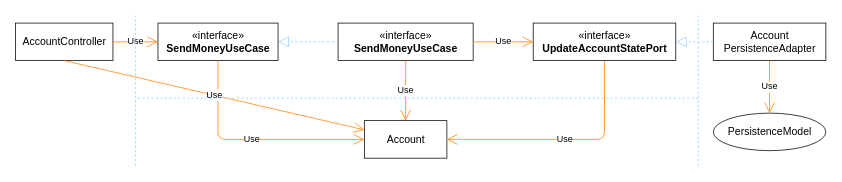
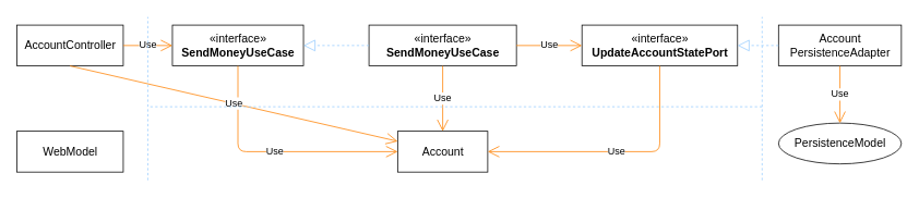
  <mxCell id="0" />
  <mxCell id="1" parent="0" />
  <mxCell id="2" value="«interface»&lt;br style=&quot;font-size: 14px;&quot;&gt;&lt;b style=&quot;font-size: 14px;&quot;&gt;SendMoneyUseCase&lt;/b&gt;" style="html=1;fontSize=14;" vertex="1" parent="1"><mxGeometry x="210" y="30" width="160" height="50" as="geometry" /></mxCell>
  <mxCell id="3" value="«interface»&lt;br style=&quot;font-size: 14px;&quot;&gt;&lt;b style=&quot;font-size: 14px;&quot;&gt;SendMoneyUseCase&lt;/b&gt;" style="html=1;fontSize=14;" vertex="1" parent="1"><mxGeometry x="450" y="30" width="180" height="50" as="geometry" /></mxCell>
  <mxCell id="4" value="«interface»&lt;br style=&quot;font-size: 14px&quot;&gt;&lt;b&gt;UpdateAccountStatePort&lt;/b&gt;" style="html=1;fontSize=14;" vertex="1" parent="1"><mxGeometry x="710" y="30" width="190" height="50" as="geometry" /></mxCell>
  <mxCell id="5" value="" style="endArrow=block;dashed=1;endFill=0;endSize=12;html=1;fontSize=14;strokeWidth=1;entryX=1;entryY=0.5;entryDx=0;entryDy=0;exitX=0;exitY=0.5;exitDx=0;exitDy=0;strokeColor=#99CCFF;" edge="1" parent="1" source="3" target="2"><mxGeometry width="160" relative="1" as="geometry"><mxPoint x="480" y="330" as="sourcePoint" /><mxPoint x="640" y="330" as="targetPoint" /></mxGeometry></mxCell>
  <mxCell id="6" value="Use" style="endArrow=open;endSize=12;html=1;fontSize=12;strokeColor=#FF8000;strokeWidth=1;exitX=1;exitY=0.5;exitDx=0;exitDy=0;entryX=0;entryY=0.5;entryDx=0;entryDy=0;" edge="1" parent="1" source="3" target="4"><mxGeometry width="160" relative="1" as="geometry"><mxPoint x="650" y="170" as="sourcePoint" /><mxPoint x="810" y="170" as="targetPoint" /></mxGeometry></mxCell>
  <mxCell id="7" value="Account" style="html=1;fontSize=14;" vertex="1" parent="1"><mxGeometry x="485" y="160" width="110" height="50" as="geometry" /></mxCell>
  <mxCell id="8" value="Use" style="endArrow=open;endSize=12;html=1;fontSize=12;strokeColor=#FF8000;strokeWidth=1;exitX=0.5;exitY=1;exitDx=0;exitDy=0;entryX=0.5;entryY=0;entryDx=0;entryDy=0;" edge="1" parent="1" source="3" target="7"><mxGeometry width="160" relative="1" as="geometry"><mxPoint x="630" y="180" as="sourcePoint" /><mxPoint x="720" y="180" as="targetPoint" /></mxGeometry></mxCell>
  <mxCell id="9" value="Use" style="endArrow=open;endSize=12;html=1;fontSize=12;strokeColor=#FF8000;strokeWidth=1;exitX=0.5;exitY=1;exitDx=0;exitDy=0;entryX=1;entryY=0.5;entryDx=0;entryDy=0;" edge="1" parent="1" source="4" target="7"><mxGeometry width="160" relative="1" as="geometry"><mxPoint x="800" y="110" as="sourcePoint" /><mxPoint x="800" y="230" as="targetPoint" /><Array as="points"><mxPoint x="805" y="185" /></Array></mxGeometry></mxCell>
  <mxCell id="10" value="Use" style="endArrow=open;endSize=12;html=1;fontSize=12;strokeColor=#FF8000;strokeWidth=1;exitX=0.5;exitY=1;exitDx=0;exitDy=0;entryX=0;entryY=0.5;entryDx=0;entryDy=0;" edge="1" parent="1" source="2" target="7"><mxGeometry width="160" relative="1" as="geometry"><mxPoint x="280" y="210" as="sourcePoint" /><mxPoint x="370" y="210" as="targetPoint" /><Array as="points"><mxPoint x="290" y="185" /></Array></mxGeometry></mxCell>
  <mxCell id="11" value="AccountController" style="html=1;fontSize=14;" vertex="1" parent="1"><mxGeometry x="20" y="30" width="130" height="50" as="geometry" /></mxCell>
  <mxCell id="12" value="Use" style="endArrow=open;endSize=12;html=1;fontSize=12;strokeColor=#FF8000;strokeWidth=1;exitX=1;exitY=0.5;exitDx=0;exitDy=0;entryX=0;entryY=0.5;entryDx=0;entryDy=0;" edge="1" parent="1" source="11" target="2"><mxGeometry width="160" relative="1" as="geometry"><mxPoint x="60" y="170" as="sourcePoint" /><mxPoint x="150" y="170" as="targetPoint" /></mxGeometry></mxCell>
+ <mxCell id="13" value="WebModel" style="html=1;fontSize=14;" vertex="1" parent="1"><mxGeometry x="20" y="160" width="130" height="50" as="geometry" /></mxCell>
  <mxCell id="14" value="Use" style="endArrow=open;endSize=12;html=1;fontSize=12;strokeColor=#FF8000;strokeWidth=1;exitX=0.5;exitY=1;exitDx=0;exitDy=0;" edge="1" parent="1" source="11" target="7"><mxGeometry width="160" relative="1" as="geometry"><mxPoint x="170" y="140" as="sourcePoint" /><mxPoint x="230" y="140" as="targetPoint" /></mxGeometry></mxCell>
  <mxCell id="15" value="Account&lt;br&gt;PersistenceAdapter" style="html=1;fontSize=14;" vertex="1" parent="1"><mxGeometry x="950" y="30" width="150" height="50" as="geometry" /></mxCell>
  <mxCell id="16" value="" style="endArrow=block;dashed=1;endFill=0;endSize=12;html=1;fontSize=14;strokeWidth=1;entryX=1;entryY=0.5;entryDx=0;entryDy=0;exitX=0;exitY=0.5;exitDx=0;exitDy=0;strokeColor=#99CCFF;" edge="1" parent="1" source="15" target="4"><mxGeometry width="160" relative="1" as="geometry"><mxPoint x="1050" y="-20" as="sourcePoint" /><mxPoint x="970" y="-20" as="targetPoint" /></mxGeometry></mxCell>
  <mxCell id="17" value="PersistenceModel" style="ellipse;html=1;fontSize=14;" vertex="1" parent="1"><mxGeometry x="950" y="150" width="150" height="50" as="geometry" /></mxCell>
  <mxCell id="18" value="Use" style="endArrow=open;endSize=12;html=1;fontSize=12;strokeColor=#FF8000;strokeWidth=1;exitX=0.5;exitY=1;exitDx=0;exitDy=0;entryX=0.5;entryY=0;entryDx=0;entryDy=0;" edge="1" parent="1" source="15" target="17"><mxGeometry width="160" relative="1" as="geometry"><mxPoint x="1010" y="300" as="sourcePoint" /><mxPoint x="1040" y="120" as="targetPoint" /></mxGeometry></mxCell>
  <mxCell id="19" value="" style="endArrow=none;dashed=1;html=1;fontSize=12;strokeColor=#99CCFF;strokeWidth=1;" edge="1" parent="1"><mxGeometry width="50" height="50" relative="1" as="geometry"><mxPoint x="180" y="220" as="sourcePoint" /><mxPoint x="180" y="20" as="targetPoint" /></mxGeometry></mxCell>
  <mxCell id="20" value="" style="endArrow=none;dashed=1;html=1;fontSize=12;strokeColor=#99CCFF;strokeWidth=1;" edge="1" parent="1"><mxGeometry width="50" height="50" relative="1" as="geometry"><mxPoint x="930" y="220" as="sourcePoint" /><mxPoint x="930" y="20" as="targetPoint" /></mxGeometry></mxCell>
  <mxCell id="21" value="" style="endArrow=none;dashed=1;html=1;fontSize=12;strokeColor=#99CCFF;strokeWidth=1;" edge="1" parent="1"><mxGeometry width="50" height="50" relative="1" as="geometry"><mxPoint x="930" y="130" as="sourcePoint" /><mxPoint x="180" y="130" as="targetPoint" /></mxGeometry></mxCell>
